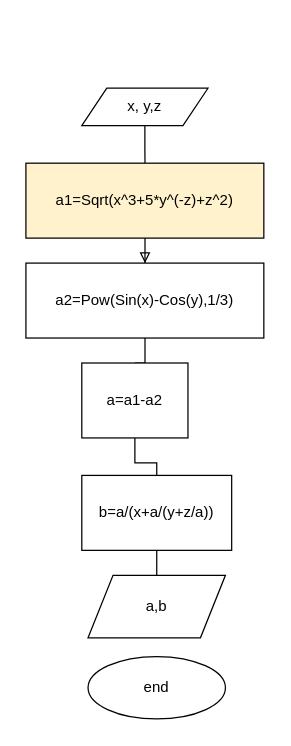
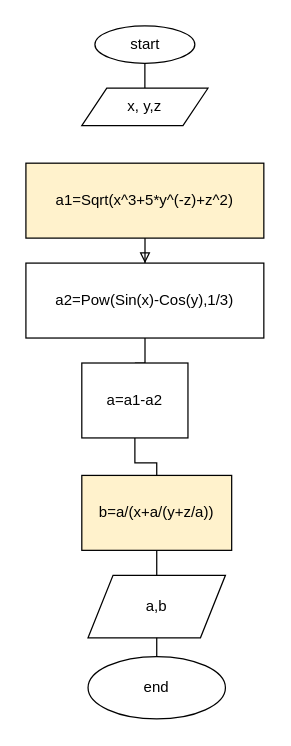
  <mxCell id="0" />
  <mxCell id="1" parent="0" />
- <mxCell id="4" value="" style="edgeStyle=orthogonalEdgeStyle;rounded=0;orthogonalLoop=1;jettySize=auto;html=1;endArrow=none;endFill=0;" edge="1" parent="1" source="5" target="7"><mxGeometry relative="1" as="geometry" /></mxCell>
+ <mxCell id="2" style="edgeStyle=orthogonalEdgeStyle;rounded=0;orthogonalLoop=1;jettySize=auto;html=1;exitX=0.5;exitY=1;exitDx=0;exitDy=0;entryX=0.5;entryY=0;entryDx=0;entryDy=0;endArrow=none;endFill=0;" edge="1" parent="1" source="3" target="5"><mxGeometry relative="1" as="geometry" /></mxCell>
+ <mxCell id="3" value="start" style="ellipse;whiteSpace=wrap;html=1;" vertex="1" parent="1"><mxGeometry x="75.5" y="20" width="80" height="30" as="geometry" /></mxCell>
  <mxCell id="5" value="x, y,z" style="shape=parallelogram;perimeter=parallelogramPerimeter;whiteSpace=wrap;html=1;fixedSize=1;" vertex="1" parent="1"><mxGeometry x="65" y="70" width="101" height="30" as="geometry" /></mxCell>
  <mxCell id="6" value="" style="edgeStyle=orthogonalEdgeStyle;rounded=0;orthogonalLoop=1;jettySize=auto;html=1;endArrow=block;endFill=0;" edge="1" parent="1" source="7" target="9"><mxGeometry relative="1" as="geometry" /></mxCell>
  <mxCell id="7" value="a1=Sqrt(x^3+5*y^(-z)+z^2)" style="whiteSpace=wrap;html=1;fillColor=#fff2cc;" vertex="1" parent="1"><mxGeometry x="20.25" y="130" width="190.5" height="60" as="geometry" /></mxCell>
  <mxCell id="8" value="" style="edgeStyle=orthogonalEdgeStyle;rounded=0;orthogonalLoop=1;jettySize=auto;html=1;endArrow=none;endFill=0;" edge="1" parent="1" source="9" target="11"><mxGeometry relative="1" as="geometry" /></mxCell>
  <mxCell id="9" value="a2=Pow(Sin(x)-Cos(y),1/3)" style="whiteSpace=wrap;html=1;" vertex="1" parent="1"><mxGeometry x="20.25" y="210" width="190.5" height="60" as="geometry" /></mxCell>
  <mxCell id="10" value="" style="edgeStyle=orthogonalEdgeStyle;rounded=0;orthogonalLoop=1;jettySize=auto;html=1;endArrow=none;endFill=0;" edge="1" parent="1" source="11" target="13"><mxGeometry relative="1" as="geometry" /></mxCell>
  <mxCell id="11" value="a=a1-a2" style="whiteSpace=wrap;html=1;" vertex="1" parent="1"><mxGeometry x="65" y="290" width="85" height="60" as="geometry" /></mxCell>
  <mxCell id="12" value="" style="edgeStyle=orthogonalEdgeStyle;rounded=0;orthogonalLoop=1;jettySize=auto;html=1;endArrow=none;endFill=0;" edge="1" parent="1" source="13" target="15"><mxGeometry relative="1" as="geometry" /></mxCell>
- <mxCell id="13" value="b=a/(x+a/(y+z/a))" style="whiteSpace=wrap;html=1;" vertex="1" parent="1"><mxGeometry x="65" y="380" width="120" height="60" as="geometry" /></mxCell>
+ <mxCell id="13" value="b=a/(x+a/(y+z/a))" style="whiteSpace=wrap;html=1;fillColor=#fff2cc;" vertex="1" parent="1"><mxGeometry x="65" y="380" width="120" height="60" as="geometry" /></mxCell>
+ <mxCell id="14" value="" style="edgeStyle=orthogonalEdgeStyle;rounded=0;orthogonalLoop=1;jettySize=auto;html=1;endArrow=none;endFill=0;" edge="1" parent="1" source="15" target="16"><mxGeometry relative="1" as="geometry" /></mxCell>
  <mxCell id="15" value="a,b" style="shape=parallelogram;perimeter=parallelogramPerimeter;whiteSpace=wrap;html=1;fixedSize=1;" vertex="1" parent="1"><mxGeometry x="70" y="460" width="110" height="50" as="geometry" /></mxCell>
  <mxCell id="16" value="end" style="ellipse;whiteSpace=wrap;html=1;" vertex="1" parent="1"><mxGeometry x="70" y="525" width="110" height="50" as="geometry" /></mxCell>
